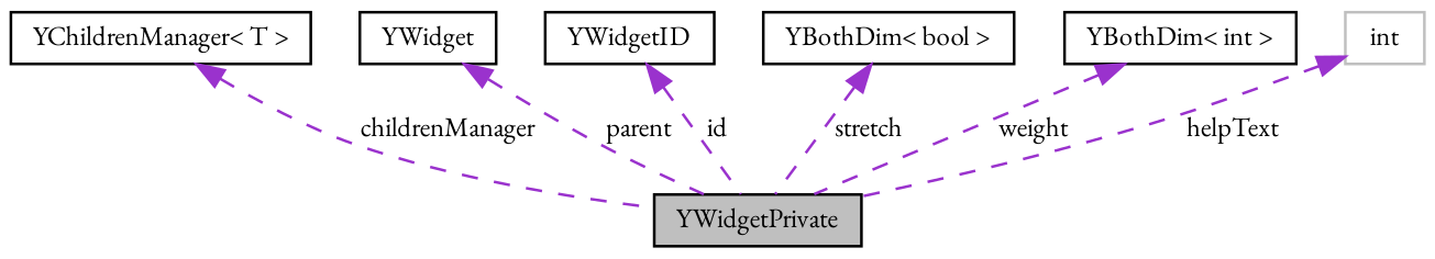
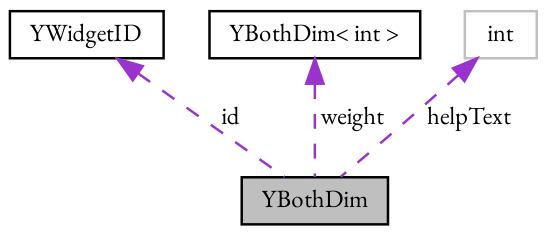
  digraph {
    fontname="EB Garamond"
    node [color=black fillcolor=white fontname="EB Garamond" fontsize=10 shape=record style=filled]
    edge [color=darkorchid3 dir=back fontname="EB Garamond" fontsize=10 labelfontname=Helvetica labelfontsize=10 style=dashed]
-   n1 [fillcolor=grey75 fontcolor=black height=0.2 label=YWidgetPrivate width=0.4]
-   n2 [height=0.2 label="YChildrenManager\< T \>" width=0.4]
-   n3 [height=0.2 label=YWidget width=0.4]
+   n1 [fillcolor=grey75 fontcolor=black height=0.2 label=YBothDim width=0.4]
    n4 [height=0.2 label=YWidgetID width=0.4]
-   n5 [height=0.2 label="YBothDim\< bool \>" width=0.4]
    n6 [height=0.2 label="YBothDim\< int \>" width=0.4]
    n7 [color=grey75 height=0.2 label=int width=0.4]
-   n2 -> n1 [label=" childrenManager"]
-   n3 -> n1 [label=" parent"]
    n4 -> n1 [label=" id"]
-   n5 -> n1 [label=" stretch"]
    n6 -> n1 [label=" weight"]
    n7 -> n1 [label=" helpText"]
  }
